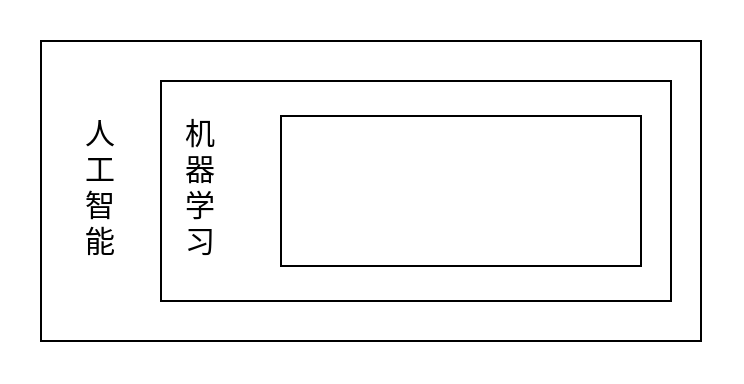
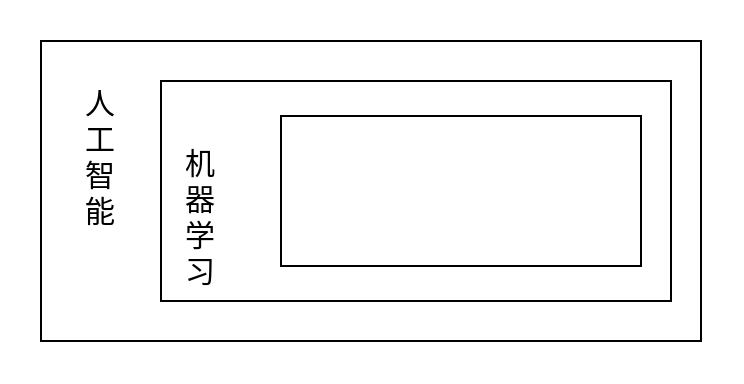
  <mxCell id="0" />
  <mxCell id="1" parent="0" />
  <mxCell id="2" value="" style="rounded=0;whiteSpace=wrap;html=1;" vertex="1" parent="1"><mxGeometry x="20" y="20" width="330" height="150" as="geometry" /></mxCell>
  <mxCell id="3" value="" style="rounded=0;whiteSpace=wrap;html=1;" vertex="1" parent="1"><mxGeometry x="80" y="40" width="255" height="110" as="geometry" /></mxCell>
  <mxCell id="4" value="" style="rounded=0;whiteSpace=wrap;html=1;" vertex="1" parent="1"><mxGeometry x="140" y="57.5" width="180" height="75" as="geometry" /></mxCell>
- <mxCell id="5" value="&lt;font style=&quot;font-size: 15px;&quot;&gt;人工智能&lt;/font&gt;" style="text;html=1;strokeColor=none;fillColor=none;align=center;verticalAlign=middle;whiteSpace=wrap;rounded=0;" vertex="1" parent="1"><mxGeometry x="40" y="52.5" width="20" height="80" as="geometry" /></mxCell>
- <mxCell id="6" value="&lt;span style=&quot;font-size: 15px;&quot;&gt;机器学习&lt;/span&gt;" style="text;html=1;strokeColor=none;fillColor=none;align=center;verticalAlign=middle;whiteSpace=wrap;rounded=0;" vertex="1" parent="1"><mxGeometry x="90" y="52.5" width="20" height="80" as="geometry" /></mxCell>
+ <mxCell id="5" value="&lt;font style=&quot;font-size: 15px;&quot;&gt;人工智能&lt;/font&gt;" style="text;html=1;strokeColor=none;fillColor=none;align=center;verticalAlign=middle;whiteSpace=wrap;rounded=0;" vertex="1" parent="1"><mxGeometry x="40" y="37.5" width="20" height="80" as="geometry" /></mxCell>
+ <mxCell id="6" value="&lt;span style=&quot;font-size: 15px;&quot;&gt;机器学习&lt;/span&gt;" style="text;html=1;strokeColor=none;fillColor=none;align=center;verticalAlign=middle;whiteSpace=wrap;rounded=0;" vertex="1" parent="1"><mxGeometry x="90" y="67.5" width="20" height="80" as="geometry" /></mxCell>
